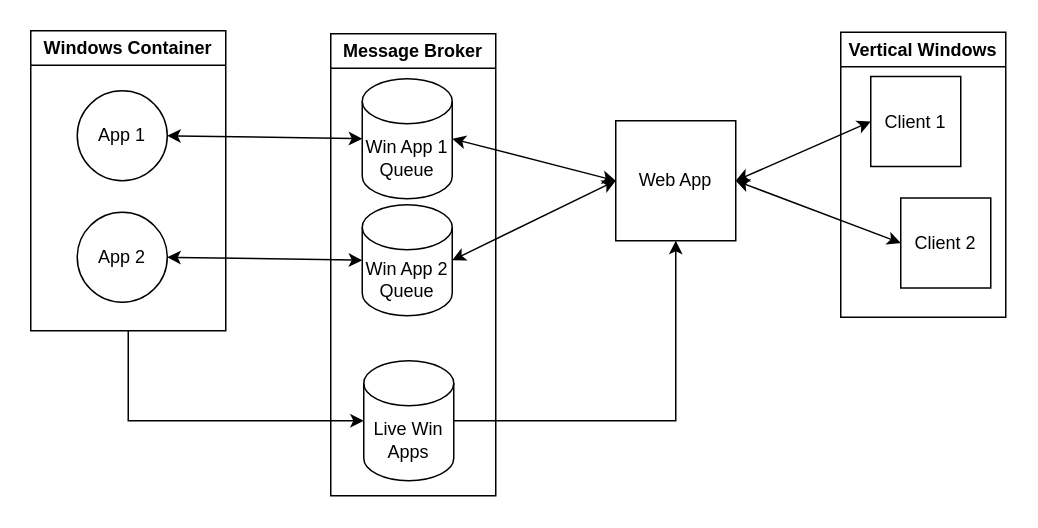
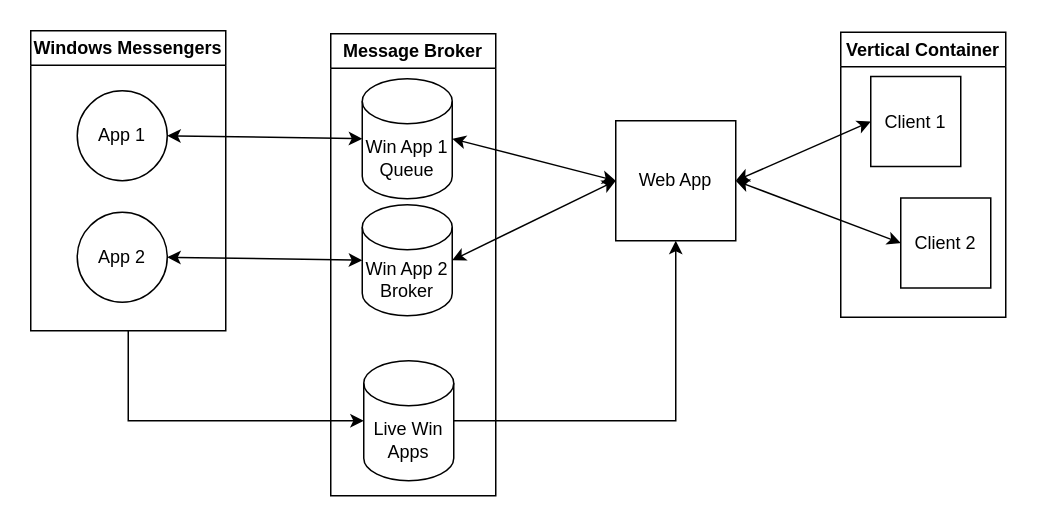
  <mxCell id="0" />
  <mxCell id="1" parent="0" />
  <mxCell id="2" style="edgeStyle=orthogonalEdgeStyle;rounded=0;orthogonalLoop=1;jettySize=auto;html=1;entryX=0;entryY=0.5;entryDx=0;entryDy=0;entryPerimeter=0;exitX=0.5;exitY=1;exitDx=0;exitDy=0;" edge="1" parent="1" source="3" target="9"><mxGeometry relative="1" as="geometry" /></mxCell>
- <mxCell id="3" value="Windows Container" style="swimlane;whiteSpace=wrap;html=1;" vertex="1" parent="1"><mxGeometry x="20" y="20" width="130" height="200" as="geometry" /></mxCell>
+ <mxCell id="3" value="Windows Messengers" style="swimlane;whiteSpace=wrap;html=1;" vertex="1" parent="1"><mxGeometry x="20" y="20" width="130" height="200" as="geometry" /></mxCell>
  <mxCell id="4" value="App 1" style="ellipse;whiteSpace=wrap;html=1;aspect=fixed;" vertex="1" parent="3"><mxGeometry x="31" y="40" width="60" height="60" as="geometry" /></mxCell>
  <mxCell id="5" value="App 2" style="ellipse;whiteSpace=wrap;html=1;aspect=fixed;" vertex="1" parent="3"><mxGeometry x="31" y="121" width="60" height="60" as="geometry" /></mxCell>
  <mxCell id="6" value="Message Broker" style="swimlane;whiteSpace=wrap;html=1;" vertex="1" parent="1"><mxGeometry x="220" y="22" width="110" height="308" as="geometry" /></mxCell>
  <mxCell id="7" value="Win App 1 Queue" style="shape=cylinder3;whiteSpace=wrap;html=1;boundedLbl=1;backgroundOutline=1;size=15;" vertex="1" parent="6"><mxGeometry x="21" y="30" width="60" height="80" as="geometry" /></mxCell>
- <mxCell id="8" value="Win App 2 Queue" style="shape=cylinder3;whiteSpace=wrap;html=1;boundedLbl=1;backgroundOutline=1;size=15;" vertex="1" parent="6"><mxGeometry x="21" y="114" width="60" height="74" as="geometry" /></mxCell>
+ <mxCell id="8" value="Win App 2 Broker" style="shape=cylinder3;whiteSpace=wrap;html=1;boundedLbl=1;backgroundOutline=1;size=15;" vertex="1" parent="6"><mxGeometry x="21" y="114" width="60" height="74" as="geometry" /></mxCell>
  <mxCell id="9" value="Live Win Apps" style="shape=cylinder3;whiteSpace=wrap;html=1;boundedLbl=1;backgroundOutline=1;size=15;" vertex="1" parent="6"><mxGeometry x="22" y="218" width="60" height="80" as="geometry" /></mxCell>
  <mxCell id="10" value="Web App" style="whiteSpace=wrap;html=1;aspect=fixed;" vertex="1" parent="1"><mxGeometry x="410" y="80" width="80" height="80" as="geometry" /></mxCell>
  <mxCell id="11" value="" style="endArrow=classic;startArrow=classic;html=1;rounded=0;exitX=1;exitY=0.5;exitDx=0;exitDy=0;entryX=0;entryY=0.5;entryDx=0;entryDy=0;entryPerimeter=0;" edge="1" parent="1" source="4" target="7"><mxGeometry width="50" height="50" relative="1" as="geometry"><mxPoint x="430" y="300" as="sourcePoint" /><mxPoint x="480" y="250" as="targetPoint" /></mxGeometry></mxCell>
  <mxCell id="12" value="" style="endArrow=classic;startArrow=classic;html=1;rounded=0;exitX=1;exitY=0.5;exitDx=0;exitDy=0;entryX=0;entryY=0.5;entryDx=0;entryDy=0;entryPerimeter=0;" edge="1" parent="1" source="5" target="8"><mxGeometry width="50" height="50" relative="1" as="geometry"><mxPoint x="121" y="100" as="sourcePoint" /><mxPoint x="240" y="100" as="targetPoint" /></mxGeometry></mxCell>
  <mxCell id="13" value="" style="endArrow=classic;startArrow=classic;html=1;rounded=0;exitX=0;exitY=0.5;exitDx=0;exitDy=0;entryX=1;entryY=0.5;entryDx=0;entryDy=0;entryPerimeter=0;" edge="1" parent="1" source="10" target="7"><mxGeometry width="50" height="50" relative="1" as="geometry"><mxPoint x="121" y="181" as="sourcePoint" /><mxPoint x="240" y="181" as="targetPoint" /></mxGeometry></mxCell>
  <mxCell id="14" value="" style="endArrow=classic;startArrow=classic;html=1;rounded=0;exitX=0;exitY=0.5;exitDx=0;exitDy=0;entryX=1;entryY=0.5;entryDx=0;entryDy=0;entryPerimeter=0;" edge="1" parent="1" source="10" target="8"><mxGeometry width="50" height="50" relative="1" as="geometry"><mxPoint x="510" y="130" as="sourcePoint" /><mxPoint x="300" y="100" as="targetPoint" /></mxGeometry></mxCell>
  <mxCell id="15" style="edgeStyle=orthogonalEdgeStyle;rounded=0;orthogonalLoop=1;jettySize=auto;html=1;entryX=0.5;entryY=1;entryDx=0;entryDy=0;" edge="1" parent="1" source="9" target="10"><mxGeometry relative="1" as="geometry" /></mxCell>
- <mxCell id="16" value="Vertical Windows" style="swimlane;whiteSpace=wrap;html=1;" vertex="1" parent="1"><mxGeometry x="560" y="21" width="110" height="190" as="geometry" /></mxCell>
+ <mxCell id="16" value="Vertical Container" style="swimlane;whiteSpace=wrap;html=1;" vertex="1" parent="1"><mxGeometry x="560" y="21" width="110" height="190" as="geometry" /></mxCell>
  <mxCell id="17" value="Client 1" style="whiteSpace=wrap;html=1;aspect=fixed;" vertex="1" parent="16"><mxGeometry x="20" y="29.5" width="60" height="60" as="geometry" /></mxCell>
  <mxCell id="18" value="Client 2" style="whiteSpace=wrap;html=1;aspect=fixed;" vertex="1" parent="16"><mxGeometry x="40" y="110.5" width="60" height="60" as="geometry" /></mxCell>
  <mxCell id="19" value="" style="endArrow=classic;startArrow=classic;html=1;rounded=0;exitX=1;exitY=0.5;exitDx=0;exitDy=0;entryX=0;entryY=0.5;entryDx=0;entryDy=0;" edge="1" parent="1" source="10" target="17"><mxGeometry width="50" height="50" relative="1" as="geometry"><mxPoint x="420" y="130" as="sourcePoint" /><mxPoint x="311" y="102" as="targetPoint" /></mxGeometry></mxCell>
  <mxCell id="20" value="" style="endArrow=classic;startArrow=classic;html=1;rounded=0;exitX=1;exitY=0.5;exitDx=0;exitDy=0;entryX=0;entryY=0.5;entryDx=0;entryDy=0;" edge="1" parent="1" source="10" target="18"><mxGeometry width="50" height="50" relative="1" as="geometry"><mxPoint x="500" y="130" as="sourcePoint" /><mxPoint x="590" y="91" as="targetPoint" /></mxGeometry></mxCell>
